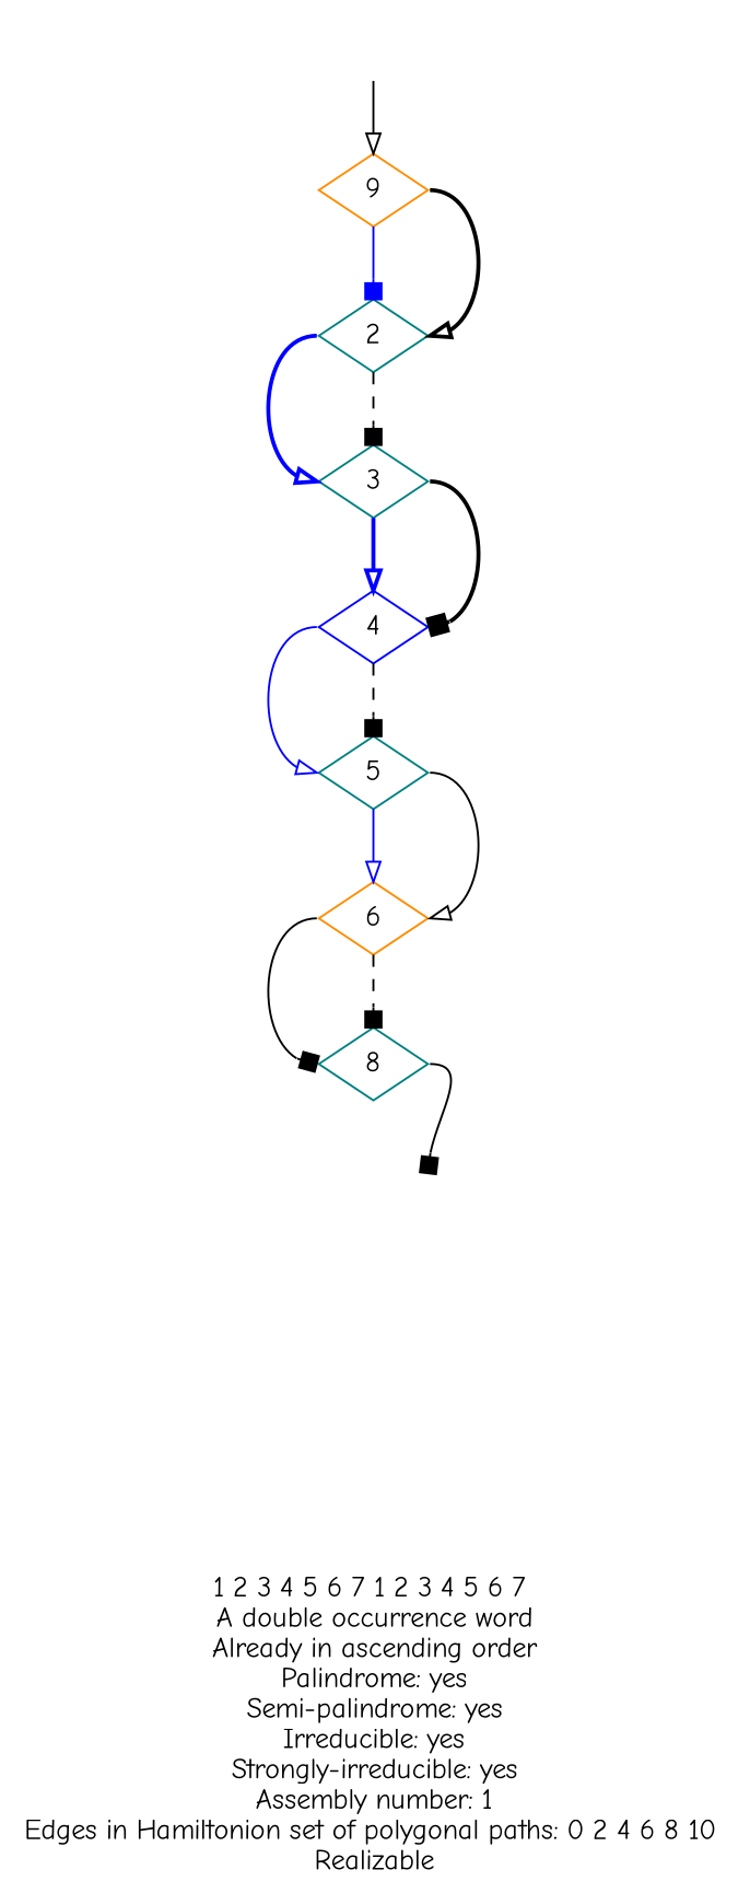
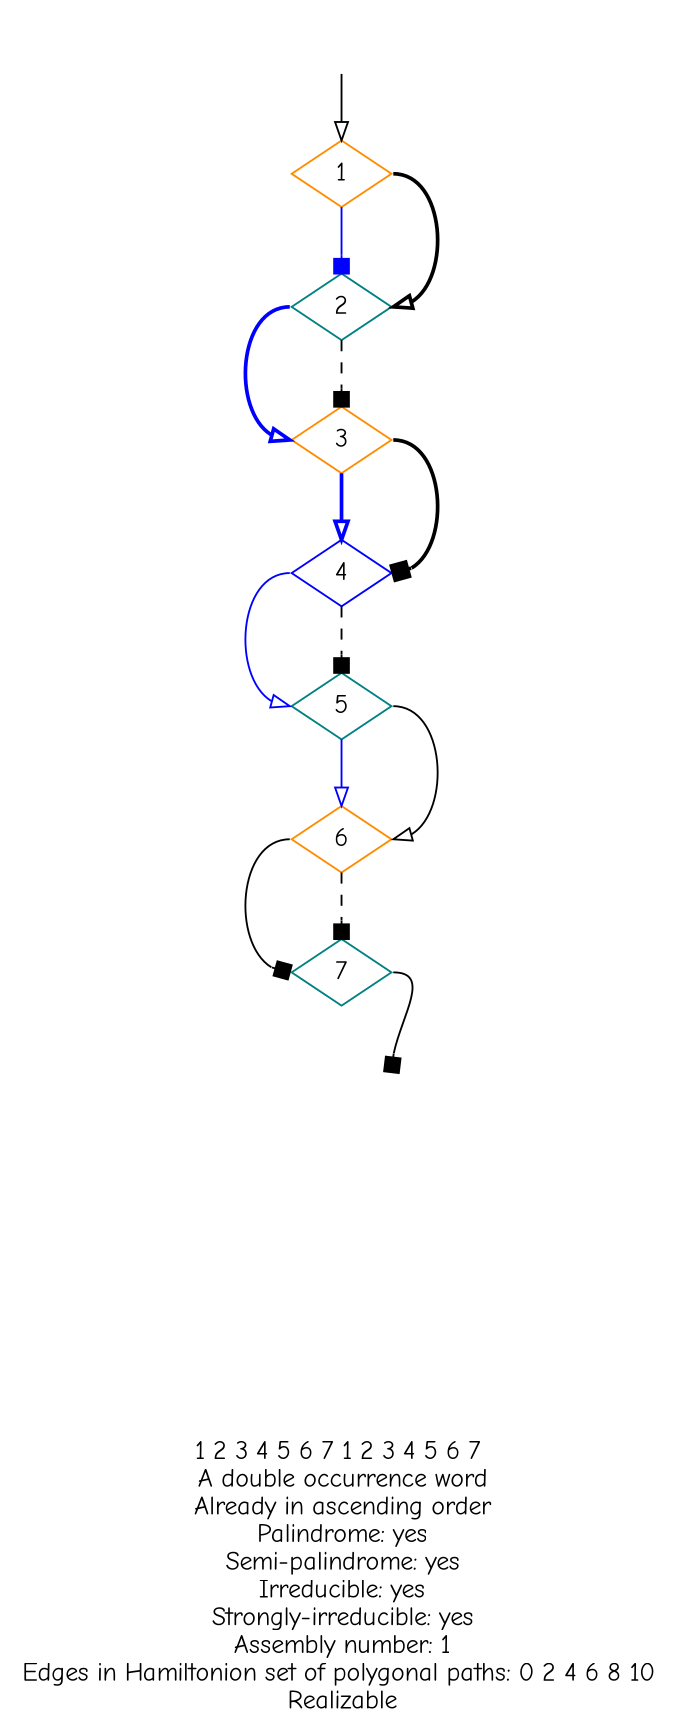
  digraph {
    fontname="Comic Neue"
    label="1 2 3 4 5 6 7 1 2 3 4 5 6 7 \nA double occurrence word\nAlready in ascending order\nPalindrome: yes\nSemi-palindrome: yes\nIrreducible: yes\nStrongly-irreducible: yes\nAssembly number: 1\nEdges in Hamiltonion set of polygonal paths: 0 2 4 6 8 10 \nRealizable\n"
    node [fontname="Comic Neue" shape=diamond color=teal]
    edge [arrowhead=onormal fontname="Comic Neue" headport=n style=solid tailport=s]
    a [style=invis color=""]
-   1 [color=darkorange label=9]
+   1 [color=darkorange]
    2
    b [style=invis color=""]
-   3
+   3 [color=darkorange]
    4 [color=blue]
    5
    6 [color=darkorange]
-   7 [label=8]
+   7
    a -> 1
    1 -> 2 [arrowhead=box color=blue]
    1 -> 2 [headport=e style=bold tailport=e]
    2 -> 3 [arrowhead=box style=dashed]
    2 -> 3 [color=blue headport=w style=bold tailport=w]
    3 -> 4 [color=blue style=bold]
    3 -> 4 [arrowhead=box headport=e style=bold tailport=e]
    4 -> 5 [arrowhead=box style=dashed]
    4 -> 5 [color=blue headport=w tailport=w]
    5 -> 6 [color=blue]
    5 -> 6 [headport=e tailport=e]
    6 -> 7 [arrowhead=box style=dashed]
    6 -> 7 [arrowhead=box headport=w tailport=w]
    7 -> b [arrowhead=box tailport=e]
  }
